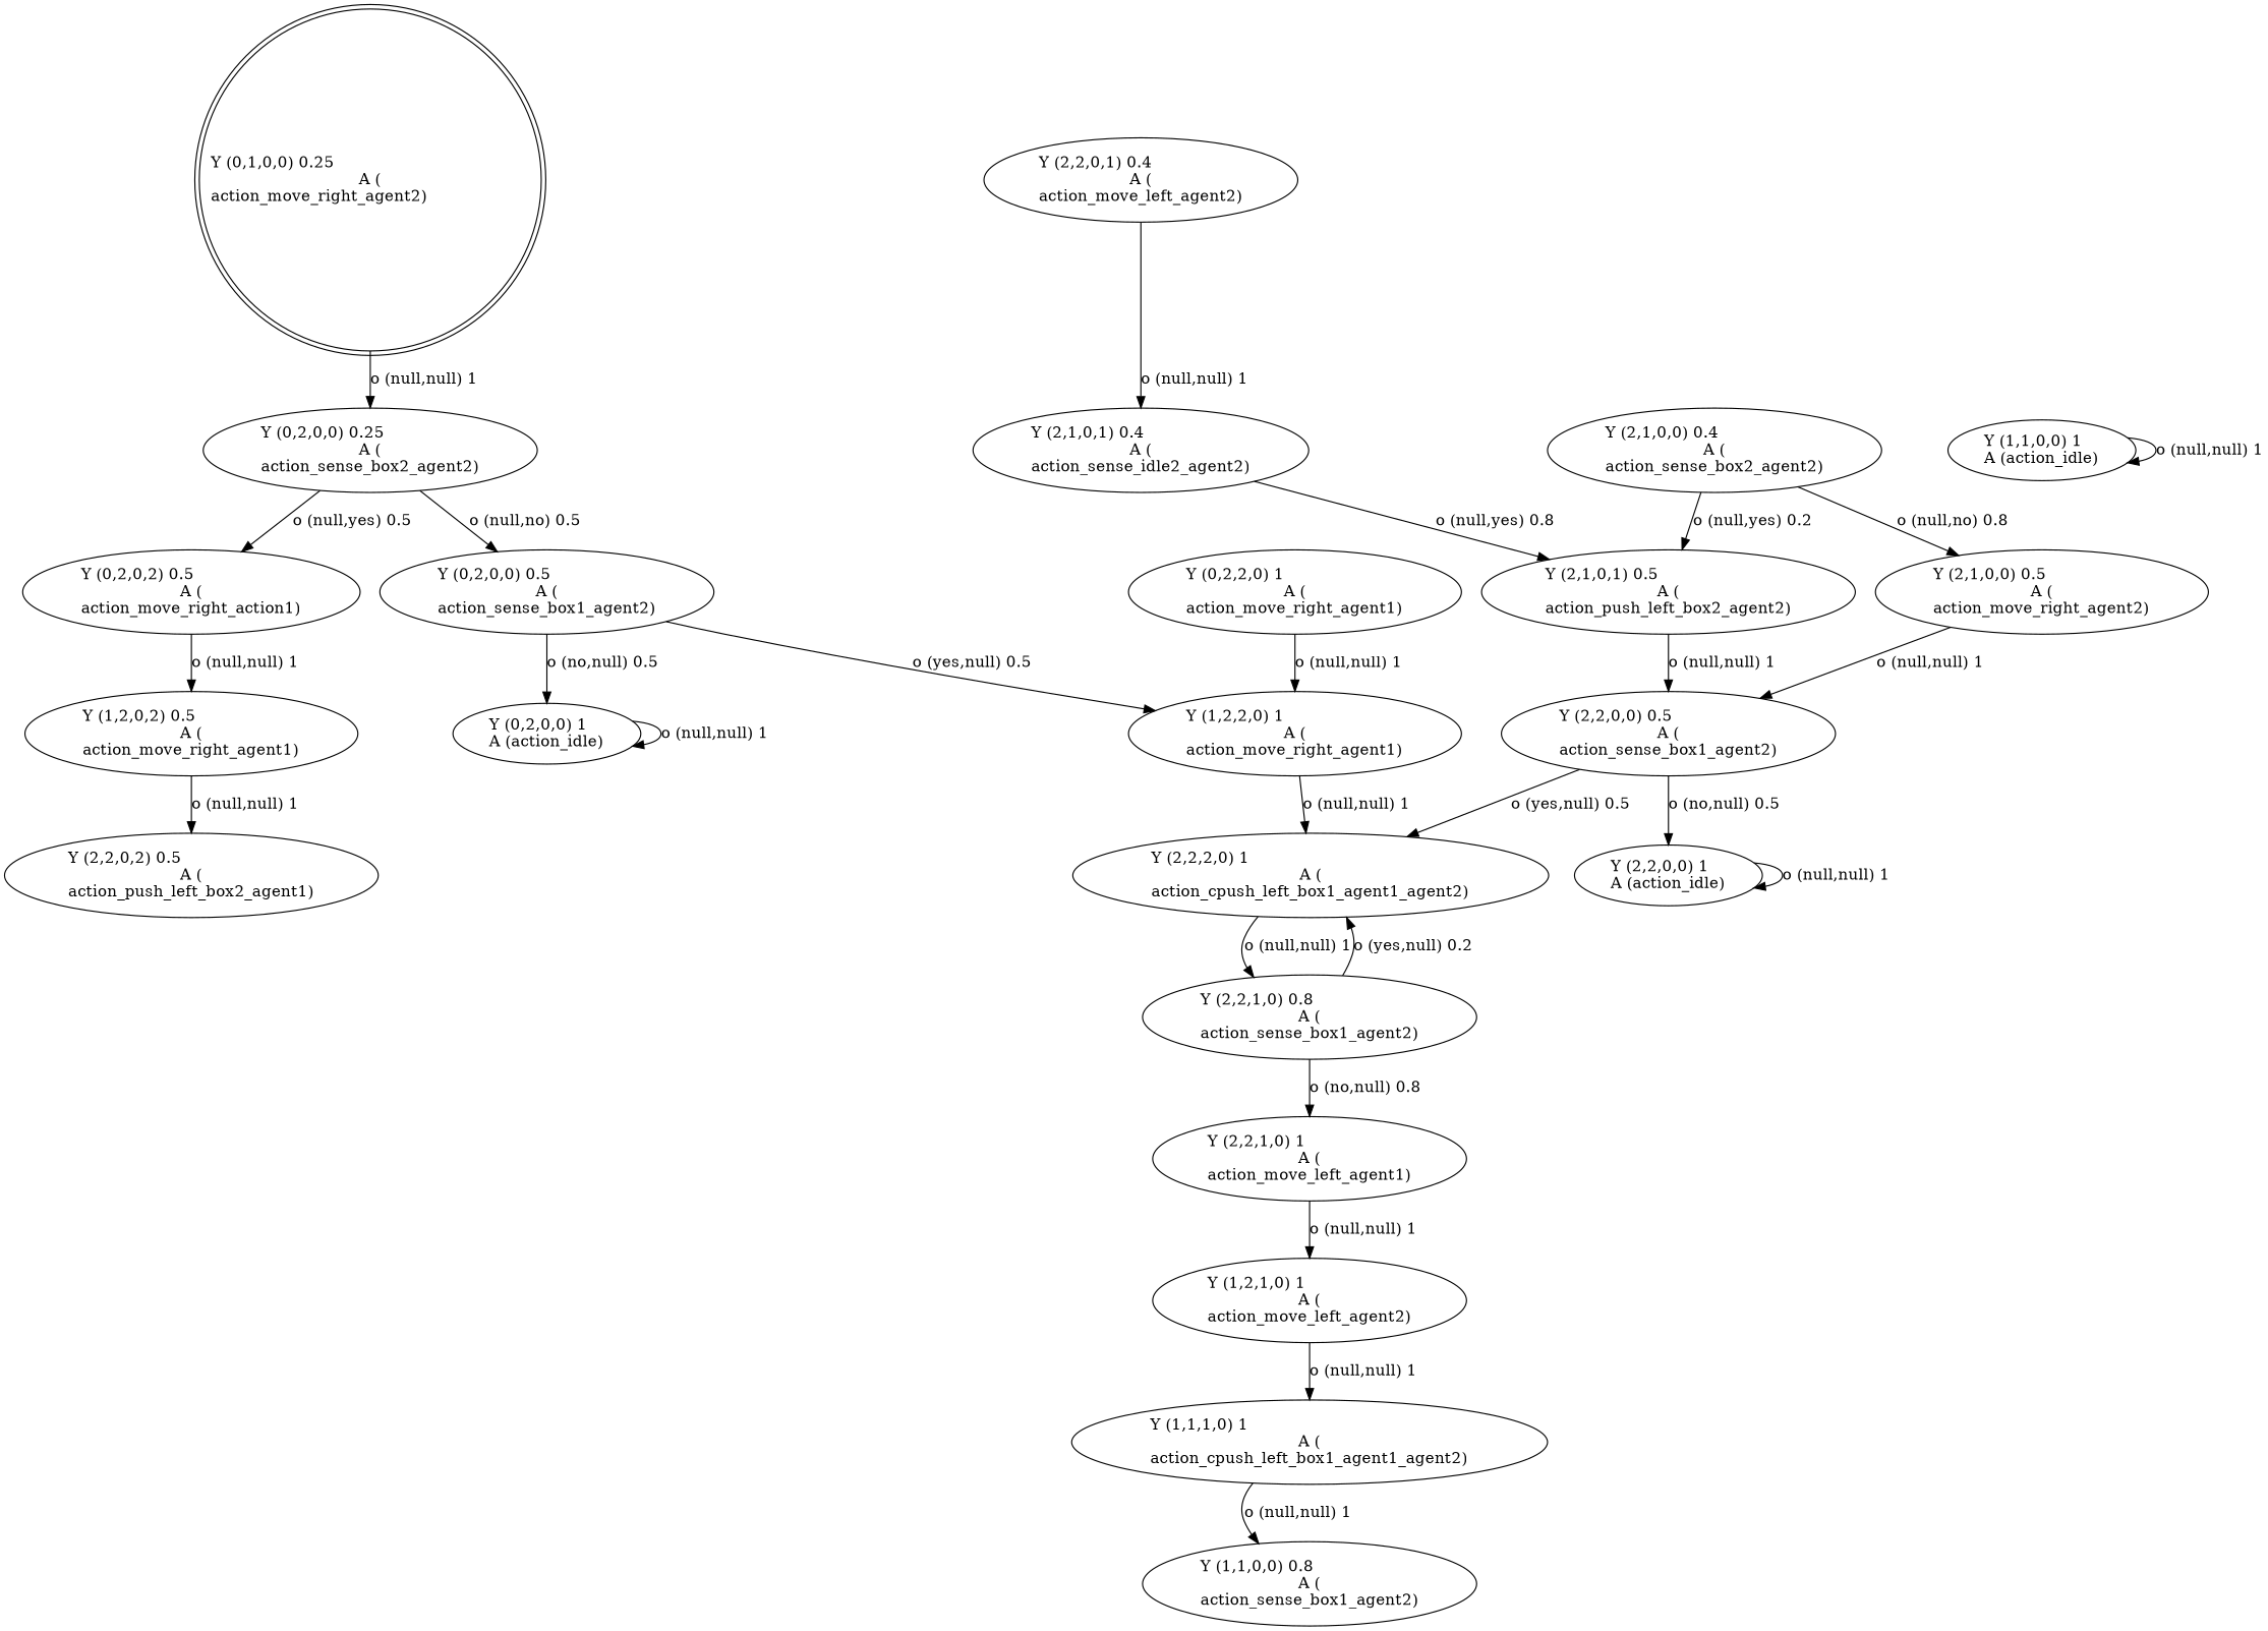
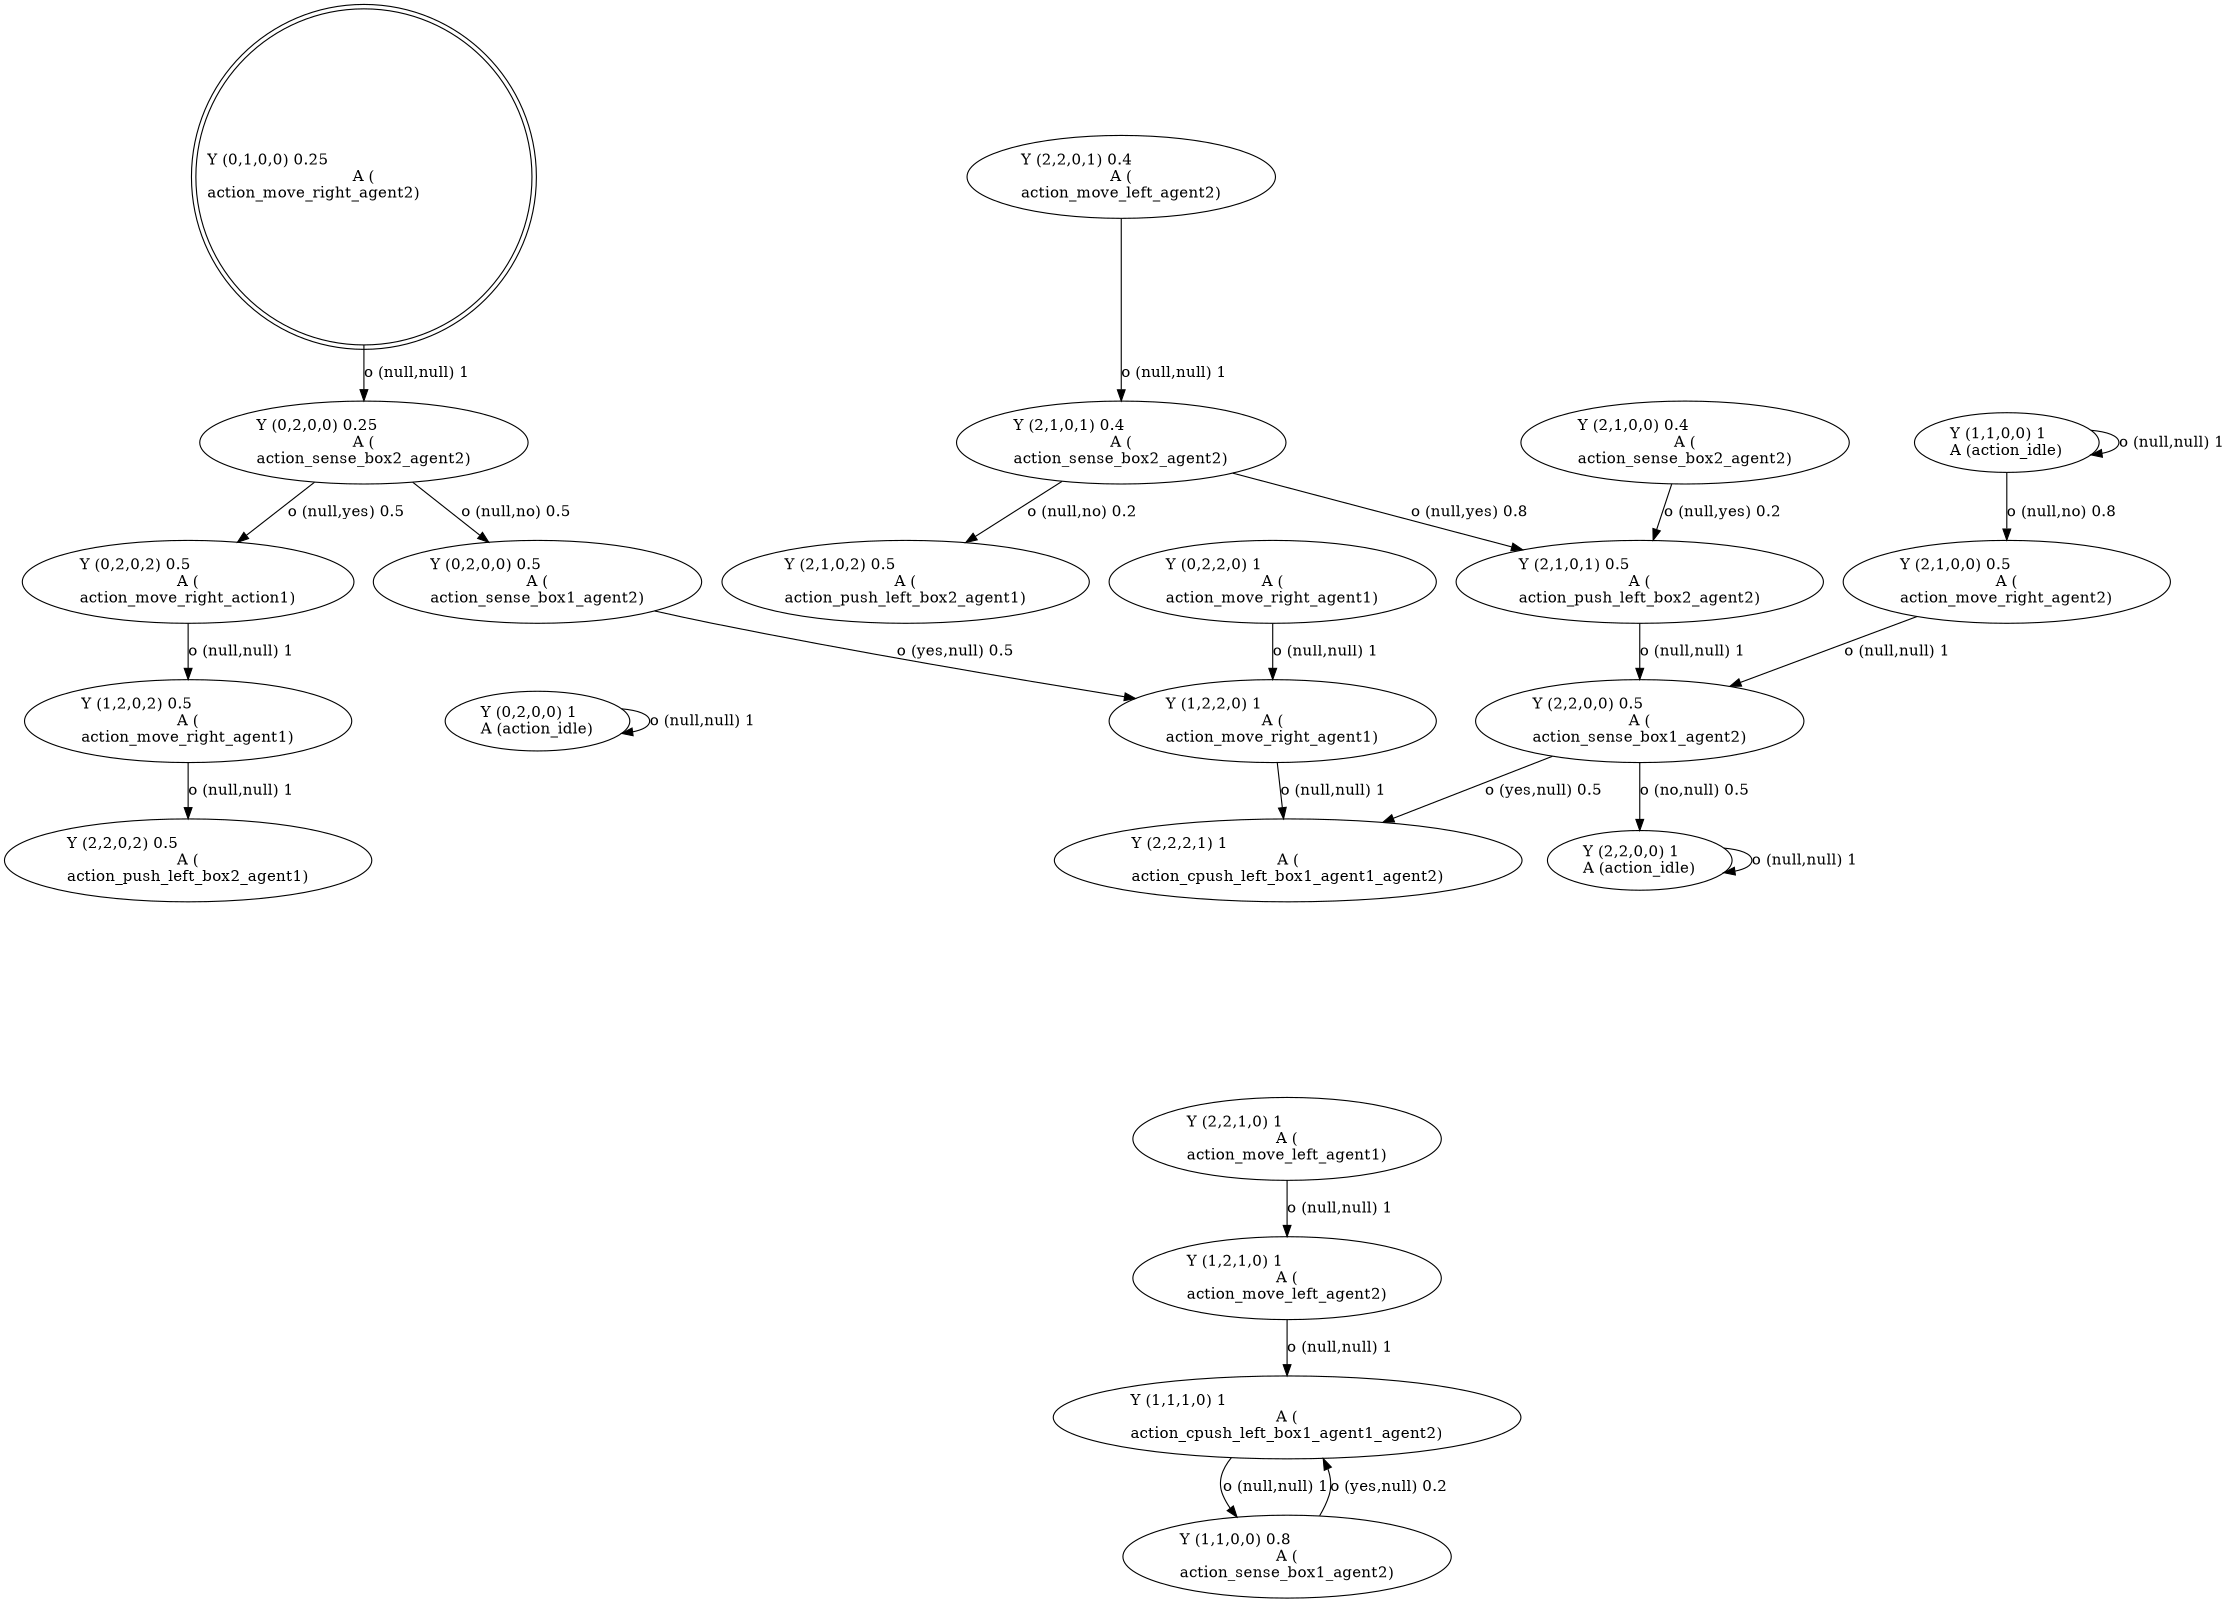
  digraph {
    n1 [label="Y (0,1,0,0) 0.25\lA (\naction_move_right_agent2)\l" labeljust=l shape=doublecircle]
    n2 [label="Y (0,2,0,0) 0.25\lA (\naction_sense_box2_agent2)\l"]
    n3 [label="Y (0,2,0,2) 0.5\lA (\naction_move_right_action1)\l"]
    n4 [label="Y (0,2,0,0) 0.5\lA (\naction_sense_box1_agent2)\l"]
    n5 [label="Y (1,2,0,2) 0.5\lA (\naction_move_right_agent1)\l"]
    n6 [label="Y (2,2,0,2) 0.5\lA (\naction_push_left_box2_agent1)\l"]
    n7 [label="Y (0,2,0,0) 1\lA (action_idle)\l"]
    n8 [label="Y (1,2,2,0) 1\lA (\naction_move_right_agent1)\l"]
    n9 [label="Y (0,2,2,0) 1\lA (\naction_move_right_agent1)\l"]
    n10 [label="Y (2,2,0,1) 0.4\lA (\naction_move_left_agent2)\l"]
-   n11 [label="Y (2,1,0,1) 0.4\lA (\naction_sense_idle2_agent2)\l"]
+   n11 [label="Y (2,1,0,1) 0.4\lA (\naction_sense_box2_agent2)\l"]
+   n12 [label="Y (2,1,0,2) 0.5\lA (\naction_push_left_box2_agent1)\l"]
    n13 [label="Y (2,1,0,1) 0.5\lA (\naction_push_left_box2_agent2)\l"]
    n14 [label="Y (2,2,0,0) 0.5\lA (\naction_sense_box1_agent2)\l"]
    n15 [label="Y (2,1,0,0) 0.4\lA (\naction_sense_box2_agent2)\l"]
    n16 [label="Y (2,1,0,0) 0.5\lA (\naction_move_right_agent2)\l"]
-   n17 [label="Y (2,2,2,0) 1\lA (\naction_cpush_left_box1_agent1_agent2)\l"]
+   n17 [label="Y (2,2,2,1) 1\lA (\naction_cpush_left_box1_agent1_agent2)\l"]
    n18 [label="Y (2,2,0,0) 1\lA (action_idle)\l"]
-   n19 [label="Y (2,2,1,0) 0.8\lA (\naction_sense_box1_agent2)\l"]
    n20 [label="Y (2,2,1,0) 1\lA (\naction_move_left_agent1)\l"]
    n21 [label="Y (1,2,1,0) 1\lA (\naction_move_left_agent2)\l"]
    n22 [label="Y (1,1,1,0) 1\lA (\naction_cpush_left_box1_agent1_agent2)\l"]
    n23 [label="Y (1,1,0,0) 0.8\lA (\naction_sense_box1_agent2)\l"]
    n24 [label="Y (1,1,0,0) 1\lA (action_idle)\l"]
    n1 -> n2 [label="o (null,null) 1\l"]
    n2 -> n3 [label="o (null,yes) 0.5\l"]
    n2 -> n4 [label="o (null,no) 0.5\l"]
    n3 -> n5 [label="o (null,null) 1\l"]
-   n4 -> n7 [label="o (no,null) 0.5\l"]
    n4 -> n8 [label="o (yes,null) 0.5\l"]
    n5 -> n6 [label="o (null,null) 1\l"]
    n7 -> n7 [label="o (null,null) 1\l"]
    n8 -> n17 [label="o (null,null) 1\l"]
    n9 -> n8 [label="o (null,null) 1\l"]
    n10 -> n11 [label="o (null,null) 1\l"]
+   n11 -> n12 [label="o (null,no) 0.2\l"]
    n11 -> n13 [label="o (null,yes) 0.8\l"]
    n13 -> n14 [label="o (null,null) 1\l"]
    n14 -> n17 [label="o (yes,null) 0.5\l"]
    n14 -> n18 [label="o (no,null) 0.5\l"]
    n15 -> n13 [label="o (null,yes) 0.2\l"]
-   n15 -> n16 [label="o (null,no) 0.8\l"]
+   n24 -> n16 [label="o (null,no) 0.8\l"]
    n16 -> n14 [label="o (null,null) 1\l"]
-   n17 -> n19 [label="o (null,null) 1\l"]
    n18 -> n18 [label="o (null,null) 1\l"]
-   n19 -> n17 [label="o (yes,null) 0.2\l"]
-   n19 -> n20 [label="o (no,null) 0.8\l"]
    n20 -> n21 [label="o (null,null) 1\l"]
    n21 -> n22 [label="o (null,null) 1\l"]
    n22 -> n23 [label="o (null,null) 1\l"]
+   n23 -> n22 [label="o (yes,null) 0.2\l"]
    n24 -> n24 [label="o (null,null) 1\l"]
  }
